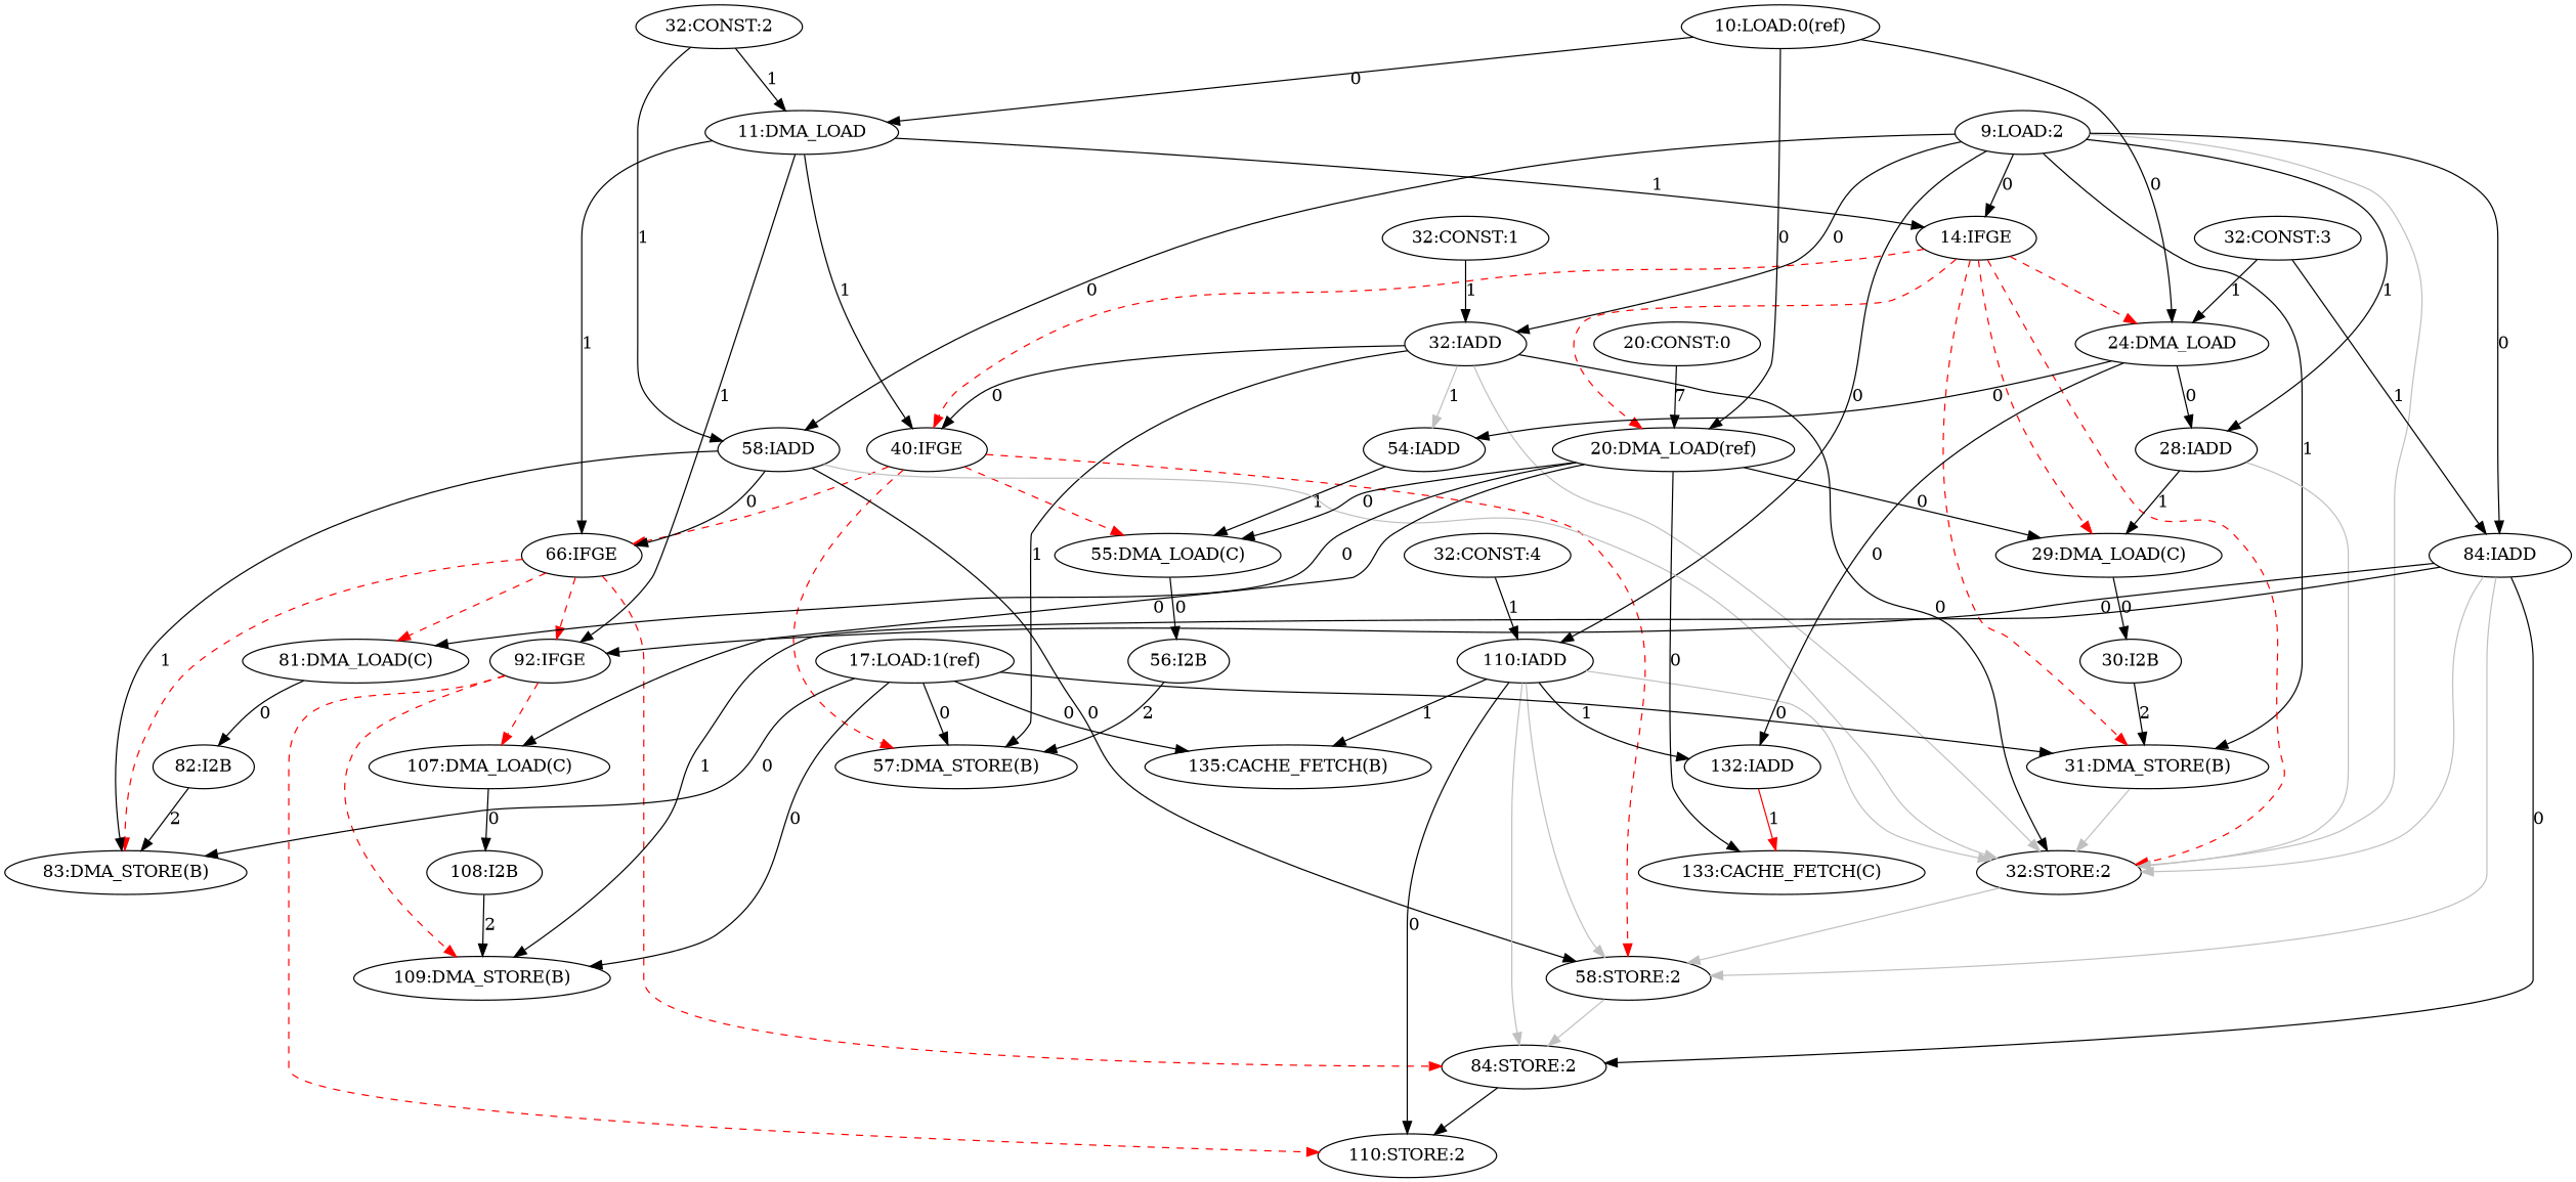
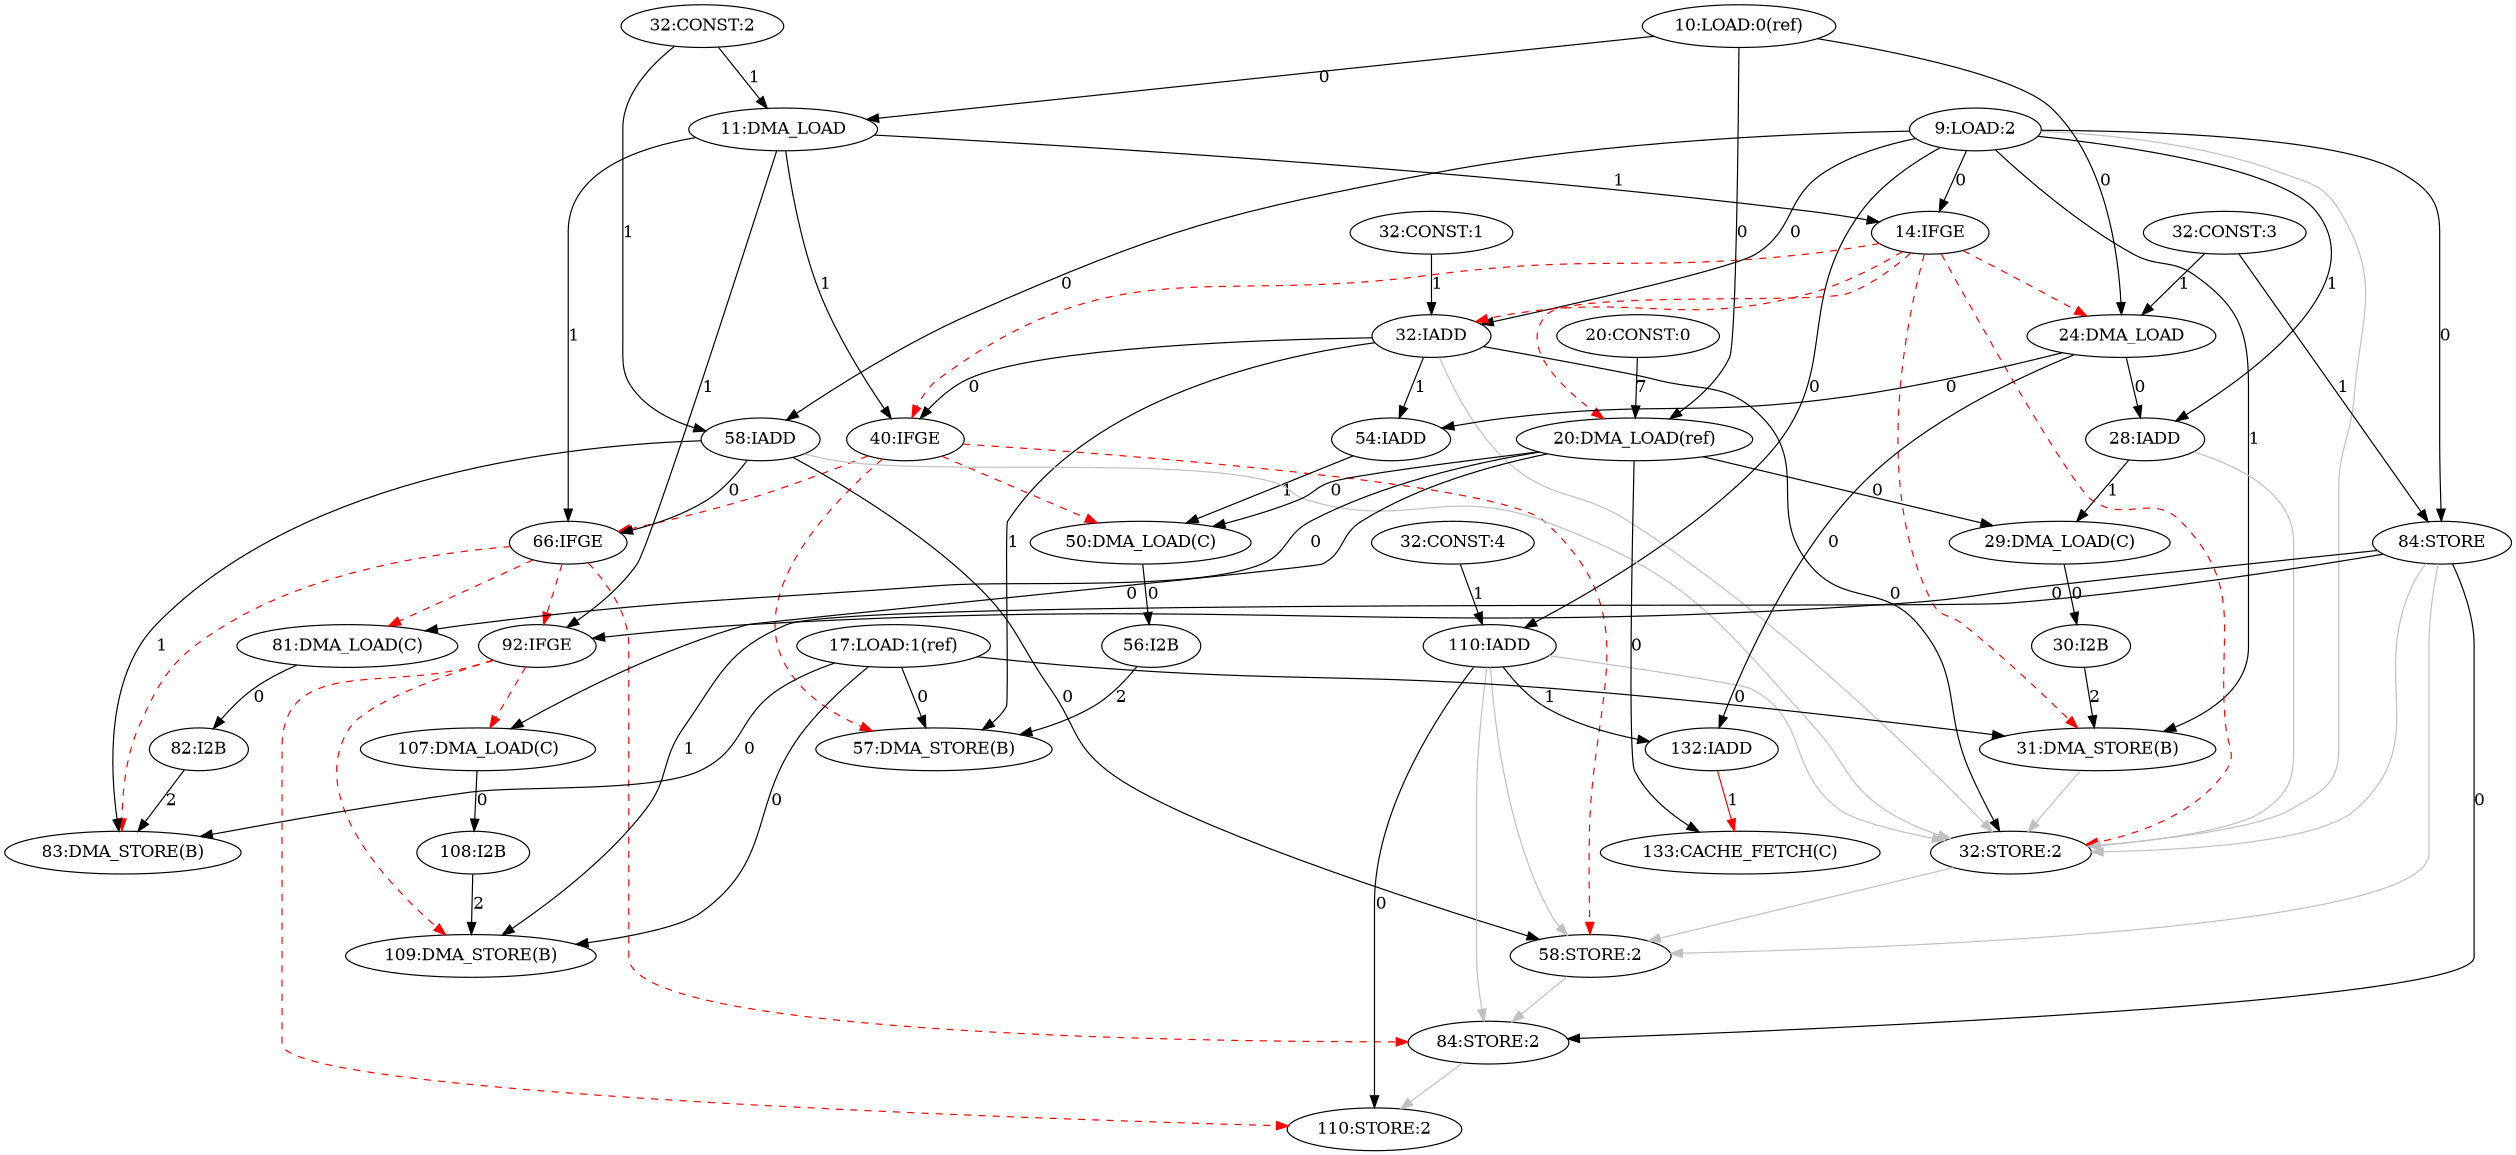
  digraph {
    "32:IADD"
    "32:STORE:2"
    "40:IFGE"
    "57:DMA_STORE(B)"
    "54:IADD"
    "58:STORE:2"
    "66:IFGE"
-   "55:DMA_LOAD(C)"
+   "55:DMA_LOAD(C)" [label="50:DMA_LOAD(C)"]
    "84:STORE:2"
    "9:LOAD:2"
    "14:IFGE"
    "28:IADD"
    "31:DMA_STORE(B)"
    "58:IADD"
-   "84:IADD"
+   "84:IADD" [label="84:STORE"]
    "110:IADD"
    "24:DMA_LOAD"
    "20:DMA_LOAD(ref)"
    "29:DMA_LOAD(C)"
    "83:DMA_STORE(B)"
    "92:IFGE"
    "109:DMA_STORE(B)"
-   "135:CACHE_FETCH(B)"
    "132:IADD"
    "110:STORE:2"
    "81:DMA_LOAD(C)"
    "107:DMA_LOAD(C)"
    "133:CACHE_FETCH(C)"
    "30:I2B"
    "11:DMA_LOAD"
    "17:LOAD:1(ref)"
    "32:CONST:1"
    "32:CONST:2"
    "32:CONST:3"
    "32:CONST:4"
    "10:LOAD:0(ref)"
    "56:I2B"
    "82:I2B"
    "108:I2B"
    "20:CONST:0"
    "32:IADD" -> "32:STORE:2" [label=0]
    "32:IADD" -> "32:STORE:2" [color=gray]
    "32:IADD" -> "40:IFGE" [label=0]
    "32:IADD" -> "57:DMA_STORE(B)" [label=1]
-   "32:IADD" -> "54:IADD" [label=1 color=gray]
+   "32:IADD" -> "54:IADD" [label=1]
    "32:STORE:2" -> "58:STORE:2" [color=gray]
    "40:IFGE" -> "57:DMA_STORE(B)" [color=red style=dashed]
    "40:IFGE" -> "58:STORE:2" [color=red style=dashed]
    "40:IFGE" -> "66:IFGE" [color=red style=dashed]
    "40:IFGE" -> "55:DMA_LOAD(C)" [color=red style=dashed]
    "54:IADD" -> "55:DMA_LOAD(C)" [label=1]
    "58:STORE:2" -> "84:STORE:2" [color=gray]
    "66:IFGE" -> "84:STORE:2" [color=red style=dashed]
    "66:IFGE" -> "83:DMA_STORE(B)" [color=red style=dashed]
    "66:IFGE" -> "92:IFGE" [color=red style=dashed]
    "66:IFGE" -> "81:DMA_LOAD(C)" [color=red style=dashed]
    "55:DMA_LOAD(C)" -> "56:I2B" [label=0]
-   "84:STORE:2" -> "110:STORE:2" [color=black]
+   "84:STORE:2" -> "110:STORE:2" [color=gray]
    "9:LOAD:2" -> "32:IADD" [label=0]
    "9:LOAD:2" -> "32:STORE:2" [color=gray]
    "9:LOAD:2" -> "14:IFGE" [label=0]
    "9:LOAD:2" -> "28:IADD" [label=1]
    "9:LOAD:2" -> "31:DMA_STORE(B)" [label=1]
    "9:LOAD:2" -> "58:IADD" [label=0]
    "9:LOAD:2" -> "84:IADD" [label=0]
    "9:LOAD:2" -> "110:IADD" [label=0]
    "14:IFGE" -> "32:STORE:2" [color=red style=dashed]
    "14:IFGE" -> "40:IFGE" [color=red style=dashed]
    "14:IFGE" -> "31:DMA_STORE(B)" [color=red style=dashed]
    "14:IFGE" -> "24:DMA_LOAD" [color=red style=dashed]
    "14:IFGE" -> "20:DMA_LOAD(ref)" [color=red style=dashed]
-   "14:IFGE" -> "29:DMA_LOAD(C)" [color=red style=dashed]
+   "14:IFGE" -> "32:IADD" [color=red style=dashed]
    "28:IADD" -> "32:STORE:2" [color=gray]
    "28:IADD" -> "29:DMA_LOAD(C)" [label=1]
    "31:DMA_STORE(B)" -> "32:STORE:2" [color=gray]
    "58:IADD" -> "32:STORE:2" [color=gray]
    "58:IADD" -> "58:STORE:2" [label=0]
    "58:IADD" -> "66:IFGE" [label=0]
    "58:IADD" -> "83:DMA_STORE(B)" [label=1]
    "84:IADD" -> "32:STORE:2" [color=gray]
    "84:IADD" -> "58:STORE:2" [color=gray]
    "84:IADD" -> "84:STORE:2" [label=0]
    "84:IADD" -> "92:IFGE" [label=0]
    "84:IADD" -> "109:DMA_STORE(B)" [label=1]
    "110:IADD" -> "32:STORE:2" [color=gray]
    "110:IADD" -> "58:STORE:2" [color=gray]
    "110:IADD" -> "84:STORE:2" [color=gray]
-   "110:IADD" -> "135:CACHE_FETCH(B)" [label=1]
    "110:IADD" -> "132:IADD" [label=1]
    "110:IADD" -> "110:STORE:2" [label=0]
    "24:DMA_LOAD" -> "54:IADD" [label=0]
    "24:DMA_LOAD" -> "28:IADD" [label=0]
    "24:DMA_LOAD" -> "132:IADD" [label=0]
    "20:DMA_LOAD(ref)" -> "55:DMA_LOAD(C)" [label=0]
    "20:DMA_LOAD(ref)" -> "29:DMA_LOAD(C)" [label=0]
    "20:DMA_LOAD(ref)" -> "81:DMA_LOAD(C)" [label=0]
    "20:DMA_LOAD(ref)" -> "107:DMA_LOAD(C)" [label=0]
    "20:DMA_LOAD(ref)" -> "133:CACHE_FETCH(C)" [label=0]
    "29:DMA_LOAD(C)" -> "30:I2B" [label=0]
    "92:IFGE" -> "109:DMA_STORE(B)" [color=red style=dashed]
    "92:IFGE" -> "110:STORE:2" [color=red style=dashed]
    "92:IFGE" -> "107:DMA_LOAD(C)" [color=red style=dashed]
    "132:IADD" -> "133:CACHE_FETCH(C)" [color=red label=1]
    "81:DMA_LOAD(C)" -> "82:I2B" [label=0]
    "107:DMA_LOAD(C)" -> "108:I2B" [label=0]
    "30:I2B" -> "31:DMA_STORE(B)" [label=2]
    "11:DMA_LOAD" -> "40:IFGE" [label=1]
    "11:DMA_LOAD" -> "66:IFGE" [label=1]
    "11:DMA_LOAD" -> "14:IFGE" [label=1]
    "11:DMA_LOAD" -> "92:IFGE" [label=1]
    "17:LOAD:1(ref)" -> "57:DMA_STORE(B)" [label=0]
    "17:LOAD:1(ref)" -> "31:DMA_STORE(B)" [label=0]
    "17:LOAD:1(ref)" -> "83:DMA_STORE(B)" [label=0]
    "17:LOAD:1(ref)" -> "109:DMA_STORE(B)" [label=0]
-   "17:LOAD:1(ref)" -> "135:CACHE_FETCH(B)" [label=0]
    "32:CONST:1" -> "32:IADD" [label=1]
    "32:CONST:2" -> "58:IADD" [label=1]
    "32:CONST:2" -> "11:DMA_LOAD" [label=1]
    "32:CONST:3" -> "84:IADD" [label=1]
    "32:CONST:3" -> "24:DMA_LOAD" [label=1]
    "32:CONST:4" -> "110:IADD" [label=1]
    "10:LOAD:0(ref)" -> "24:DMA_LOAD" [label=0]
    "10:LOAD:0(ref)" -> "20:DMA_LOAD(ref)" [label=0]
    "10:LOAD:0(ref)" -> "11:DMA_LOAD" [label=0]
    "56:I2B" -> "57:DMA_STORE(B)" [label=2]
    "82:I2B" -> "83:DMA_STORE(B)" [label=2]
    "108:I2B" -> "109:DMA_STORE(B)" [label=2]
    "20:CONST:0" -> "20:DMA_LOAD(ref)" [label=7]
  }
